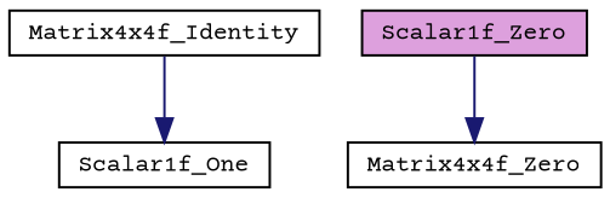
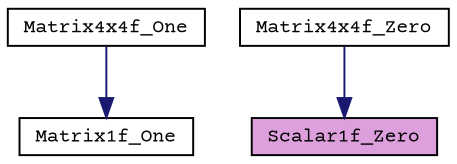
  digraph {
    fontname="Courier Prime"
    rankdir=TB
    node [color=black fillcolor=white fontname="Courier Prime" fontsize=10 shape=record style=filled]
    edge [color=midnightblue fontname="Courier Prime" fontsize=10 labelfontname=Helvetica labelfontsize=10 style=solid]
-   n1 [fontcolor=black height=0.2 label=Matrix4x4f_Identity width=0.4]
-   n2 [height=0.2 label=Scalar1f_One width=0.4]
+   n1 [fontcolor=black height=0.2 label=Matrix4x4f_One width=0.4]
+   n2 [height=0.2 label=Matrix1f_One width=0.4]
    n3 [height=0.2 label=Matrix4x4f_Zero width=0.4]
    n4 [fillcolor=plum height=0.2 label=Scalar1f_Zero width=0.4]
    n1 -> n2
-   n4 -> n3
+   n3 -> n4
  }
